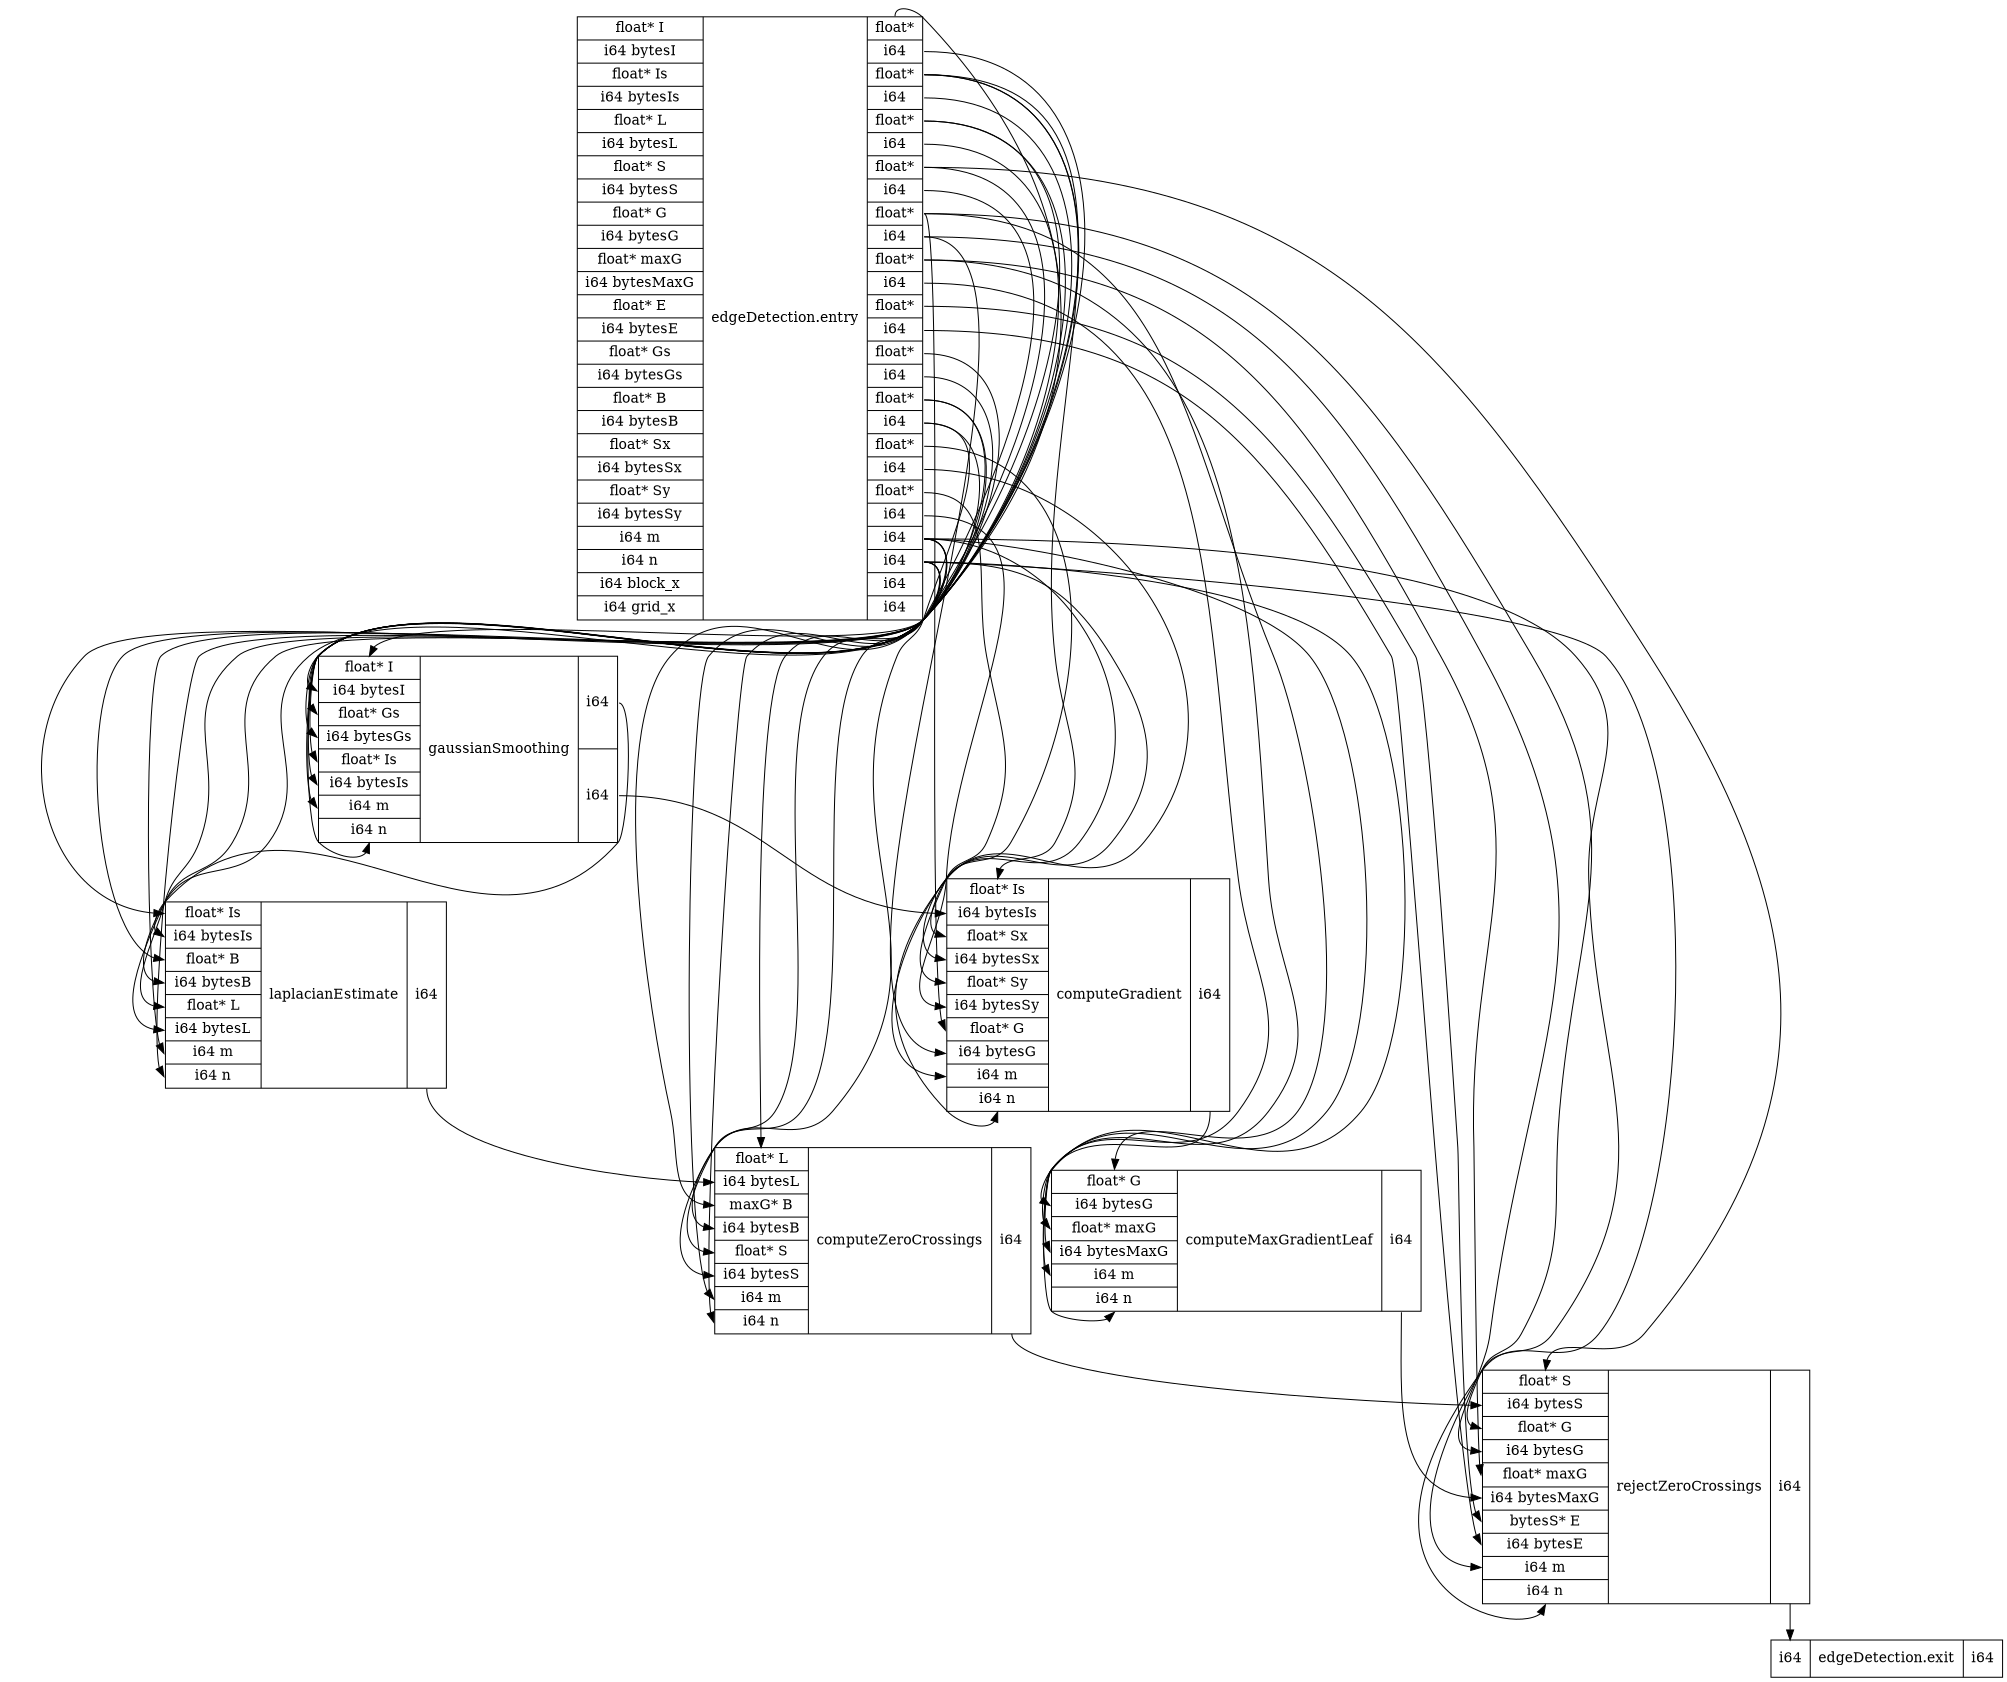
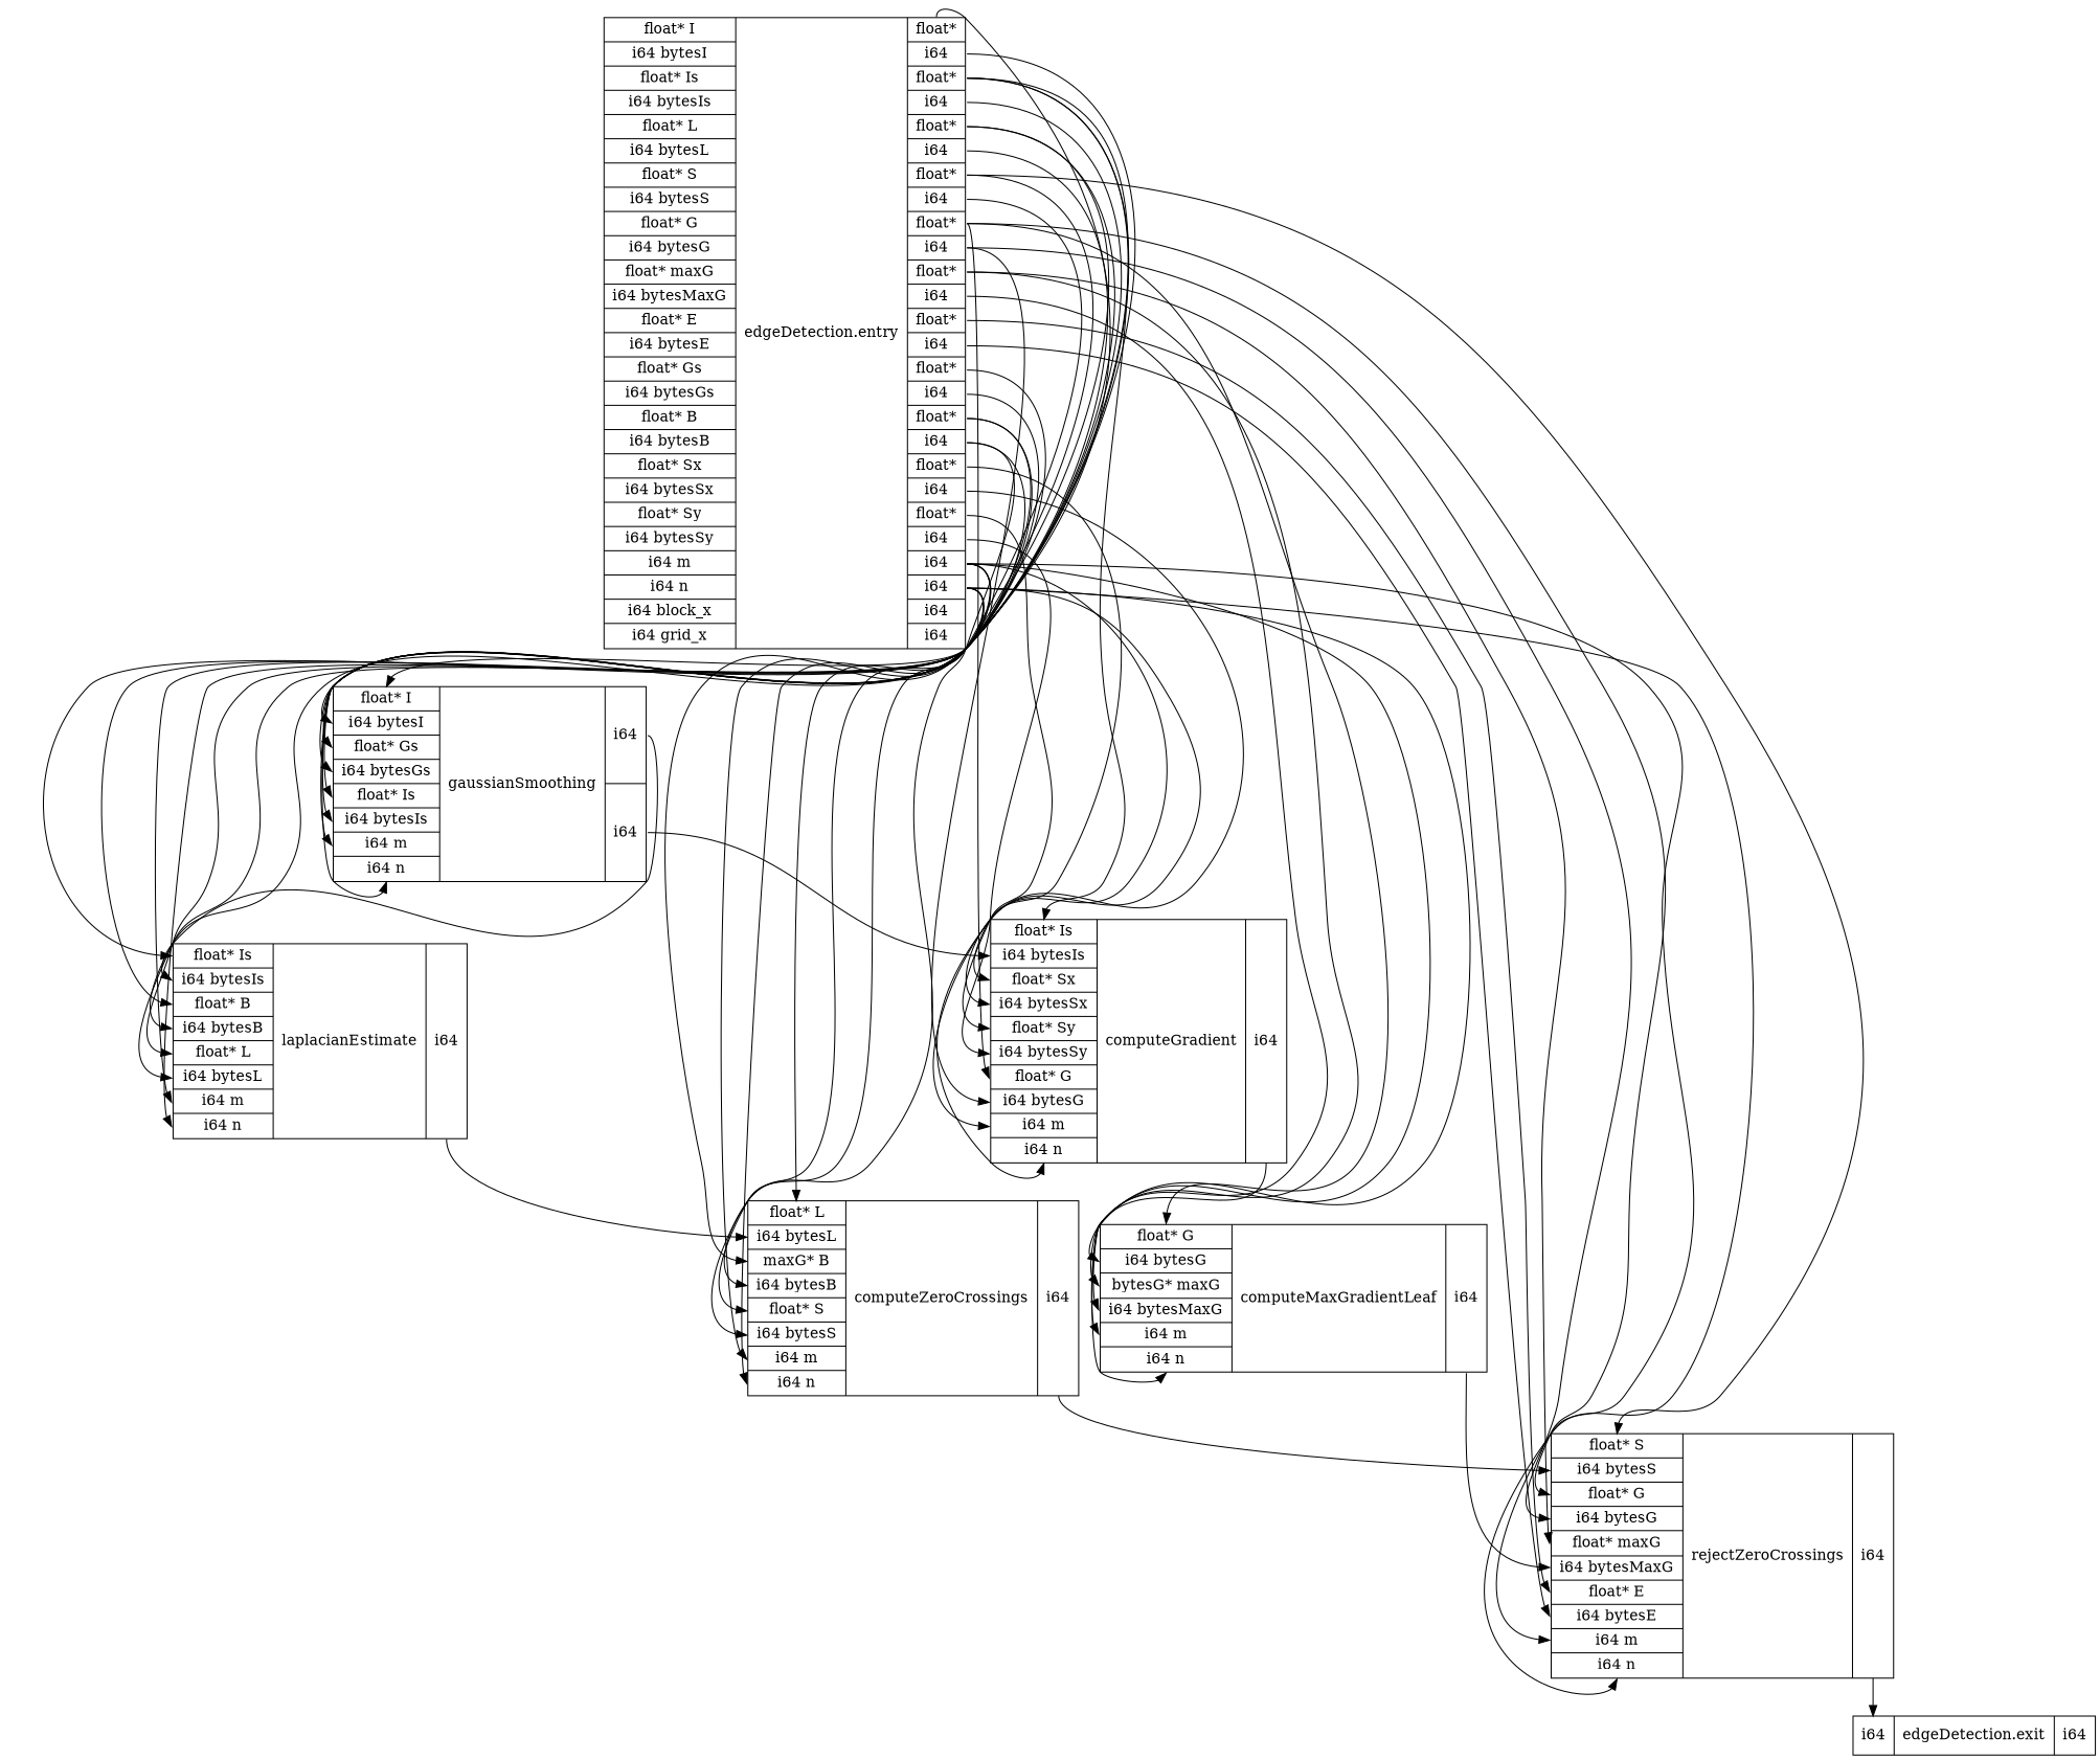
  digraph {
    node [shape=record]
    edge [headport=i0 tailport=o0]
    n1 [label="{<i0>float* L|<i1>i64 bytesL|<i2>maxG* B|<i3>i64 bytesB|<i4>float* S|<i5>i64 bytesS|<i6>i64 m|<i7>i64 n}|computeZeroCrossings|{<o0>i64}"]
-   n2 [label="{<i0>float* S|<i1>i64 bytesS|<i2>float* G|<i3>i64 bytesG|<i4>float* maxG|<i5>i64 bytesMaxG|<i6>bytesS* E|<i7>i64 bytesE|<i8>i64 m|<i9>i64 n}|rejectZeroCrossings|{<o0>i64}"]
+   n2 [label="{<i0>float* S|<i1>i64 bytesS|<i2>float* G|<i3>i64 bytesG|<i4>float* maxG|<i5>i64 bytesMaxG|<i6>float* E|<i7>i64 bytesE|<i8>i64 m|<i9>i64 n}|rejectZeroCrossings|{<o0>i64}"]
    n3 [label="{<i0>i64}|edgeDetection.exit|{<o0>i64}"]
    n4 [label="{<i0>float* I|<i1>i64 bytesI|<i2>float* Gs|<i3>i64 bytesGs|<i4>float* Is|<i5>i64 bytesIs|<i6>i64 m|<i7>i64 n}|gaussianSmoothing|{<o0>i64|<o1>i64}"]
    n5 [label="{<i0>float* Is|<i1>i64 bytesIs|<i2>float* B|<i3>i64 bytesB|<i4>float* L|<i5>i64 bytesL|<i6>i64 m|<i7>i64 n}|laplacianEstimate|{<o0>i64}"]
    n6 [label="{<i0>float* Is|<i1>i64 bytesIs|<i2>float* Sx|<i3>i64 bytesSx|<i4>float* Sy|<i5>i64 bytesSy|<i6>float* G|<i7>i64 bytesG|<i8>i64 m|<i9>i64 n}|computeGradient|{<o0>i64}"]
-   n7 [label="{<i0>float* G|<i1>i64 bytesG|<i2>float* maxG|<i3>i64 bytesMaxG|<i4>i64 m|<i5>i64 n}|computeMaxGradientLeaf|{<o0>i64}"]
+   n7 [label="{<i0>float* G|<i1>i64 bytesG|<i2>bytesG* maxG|<i3>i64 bytesMaxG|<i4>i64 m|<i5>i64 n}|computeMaxGradientLeaf|{<o0>i64}"]
    n8 [label="{<i0>float* I|<i1>i64 bytesI|<i2>float* Is|<i3>i64 bytesIs|<i4>float* L|<i5>i64 bytesL|<i6>float* S|<i7>i64 bytesS|<i8>float* G|<i9>i64 bytesG|<i10>float* maxG|<i11>i64 bytesMaxG|<i12>float* E|<i13>i64 bytesE|<i14>float* Gs|<i15>i64 bytesGs|<i16>float* B|<i17>i64 bytesB|<i18>float* Sx|<i19>i64 bytesSx|<i20>float* Sy|<i21>i64 bytesSy|<i22>i64 m|<i23>i64 n|<i24>i64 block_x|<i25>i64 grid_x}|edgeDetection.entry|{<o0>float*|<o1>i64|<o2>float*|<o3>i64|<o4>float*|<o5>i64|<o6>float*|<o7>i64|<o8>float*|<o9>i64|<o10>float*|<o11>i64|<o12>float*|<o13>i64|<o14>float*|<o15>i64|<o16>float*|<o17>i64|<o18>float*|<o19>i64|<o20>float*|<o21>i64|<o22>i64|<o23>i64|<o24>i64|<o25>i64}"]
    n1 -> n2 [headport=i1]
    n2 -> n3
    n4 -> n5 [headport=i1]
    n4 -> n6 [headport=i1 tailport=o1]
    n5 -> n1 [headport=i1]
    n6 -> n7 [headport=i1]
    n7 -> n2 [headport=i5]
    n8 -> n1 [headport=i2 tailport=o16]
    n8 -> n1 [headport=i6 tailport=o22]
    n8 -> n1 [headport=i7 tailport=o23]
    n8 -> n1 [tailport=o4]
    n8 -> n1 [headport=i4 tailport=o6]
    n8 -> n1 [headport=i5 tailport=o7]
    n8 -> n1 [headport=i3 tailport=o17]
    n8 -> n2 [headport=i7 tailport=o13]
    n8 -> n2 [headport=i6 tailport=o12]
    n8 -> n2 [headport=i4 tailport=o10]
    n8 -> n2 [headport=i3 tailport=o9]
    n8 -> n2 [headport=i2 tailport=o8]
    n8 -> n2 [headport=i8 tailport=o22]
    n8 -> n2 [headport=i9 tailport=o23]
    n8 -> n2 [tailport=o6]
    n8 -> n4 [headport=i3 tailport=o15]
    n8 -> n4 [headport=i2 tailport=o14]
    n8 -> n4 [headport=i5 tailport=o3]
    n8 -> n4 [headport=i4 tailport=o2]
    n8 -> n4
    n8 -> n4 [headport=i1 tailport=o1]
    n8 -> n4 [headport=i6 tailport=o22]
    n8 -> n4 [headport=i7 tailport=o23]
    n8 -> n5 [tailport=o2]
    n8 -> n5 [headport=i2 tailport=o16]
    n8 -> n5 [headport=i6 tailport=o22]
    n8 -> n5 [headport=i7 tailport=o23]
    n8 -> n5 [headport=i4 tailport=o4]
    n8 -> n5 [headport=i5 tailport=o5]
    n8 -> n5 [headport=i3 tailport=o17]
    n8 -> n6 [headport=i7 tailport=o9]
    n8 -> n6 [headport=i6 tailport=o8]
    n8 -> n6 [headport=i5 tailport=o21]
    n8 -> n6 [headport=i4 tailport=o20]
    n8 -> n6 [headport=i2 tailport=o18]
    n8 -> n6 [tailport=o2]
    n8 -> n6 [headport=i8 tailport=o22]
    n8 -> n6 [headport=i9 tailport=o23]
    n8 -> n6 [headport=i3 tailport=o19]
    n8 -> n7 [headport=i3 tailport=o11]
    n8 -> n7 [headport=i2 tailport=o10]
    n8 -> n7 [tailport=o8]
    n8 -> n7 [headport=i4 tailport=o22]
    n8 -> n7 [headport=i5 tailport=o23]
  }
